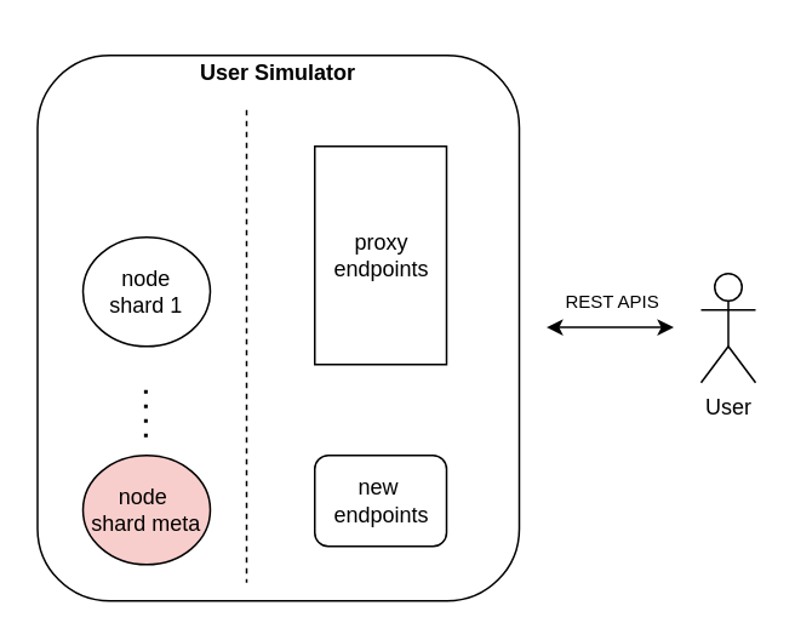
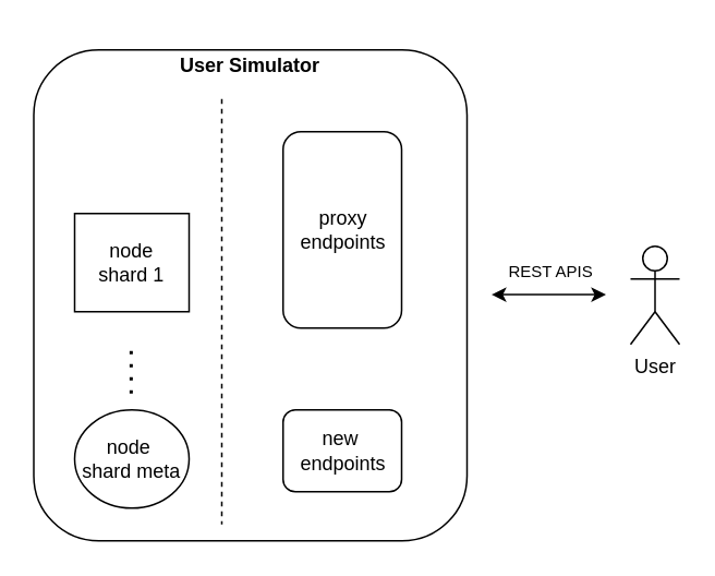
  <mxCell id="0" />
  <mxCell id="1" parent="0" />
  <mxCell id="2" value="" style="rounded=1;whiteSpace=wrap;html=1;" vertex="1" parent="1"><mxGeometry x="20" y="30" width="265" height="300" as="geometry" /></mxCell>
  <mxCell id="3" value="User Simulator" style="text;html=1;align=center;verticalAlign=middle;whiteSpace=wrap;rounded=0;strokeWidth=1;fontSize=12;fontStyle=1" vertex="1" parent="1"><mxGeometry x="105" y="20" width="95" height="40" as="geometry" /></mxCell>
- <mxCell id="4" value="node&lt;br&gt;shard 1" style="ellipse;whiteSpace=wrap;html=1;" vertex="1" parent="1"><mxGeometry x="45" y="130" width="70" height="60" as="geometry" /></mxCell>
- <mxCell id="5" value="node&amp;nbsp;&lt;br&gt;shard meta" style="ellipse;whiteSpace=wrap;html=1;fillColor=#f8cecc;" vertex="1" parent="1"><mxGeometry x="45" y="250" width="70" height="60" as="geometry" /></mxCell>
+ <mxCell id="4" value="node&lt;br&gt;shard 1" style="whiteSpace=wrap;html=1;rounded=0;" vertex="1" parent="1"><mxGeometry x="45" y="130" width="70" height="60" as="geometry" /></mxCell>
+ <mxCell id="5" value="node&amp;nbsp;&lt;br&gt;shard meta" style="ellipse;whiteSpace=wrap;html=1;" vertex="1" parent="1"><mxGeometry x="45" y="250" width="70" height="60" as="geometry" /></mxCell>
  <mxCell id="6" value="" style="endArrow=none;dashed=1;html=1;rounded=0;" edge="1" parent="1"><mxGeometry width="50" height="50" relative="1" as="geometry"><mxPoint x="135" y="60" as="sourcePoint" /><mxPoint x="135" y="320" as="targetPoint" /><Array as="points"><mxPoint x="135" y="60" /></Array></mxGeometry></mxCell>
- <mxCell id="7" value="proxy endpoints" style="whiteSpace=wrap;html=1;rounded=0;" vertex="1" parent="1"><mxGeometry x="172.5" y="80" width="72.5" height="120" as="geometry" /></mxCell>
+ <mxCell id="7" value="proxy endpoints" style="rounded=1;whiteSpace=wrap;html=1;" vertex="1" parent="1"><mxGeometry x="172.5" y="80" width="72.5" height="120" as="geometry" /></mxCell>
  <mxCell id="8" value="new&amp;nbsp;&lt;br&gt;endpoints" style="rounded=1;whiteSpace=wrap;html=1;" vertex="1" parent="1"><mxGeometry x="172.5" y="250" width="72.5" height="50" as="geometry" /></mxCell>
  <mxCell id="9" value="" style="endArrow=none;dashed=1;html=1;dashPattern=1 3;strokeWidth=2;rounded=0;" edge="1" parent="1"><mxGeometry width="50" height="50" relative="1" as="geometry"><mxPoint x="79.58" y="240" as="sourcePoint" /><mxPoint x="79.58" y="210" as="targetPoint" /></mxGeometry></mxCell>
  <mxCell id="10" value="User" style="shape=umlActor;verticalLabelPosition=bottom;verticalAlign=top;html=1;outlineConnect=0;" vertex="1" parent="1"><mxGeometry x="385" y="150" width="30" height="60" as="geometry" /></mxCell>
  <mxCell id="11" value="" style="endArrow=classic;startArrow=classic;html=1;rounded=0;" edge="1" parent="1"><mxGeometry width="50" height="50" relative="1" as="geometry"><mxPoint x="300" y="179.58" as="sourcePoint" /><mxPoint x="370" y="179.58" as="targetPoint" /></mxGeometry></mxCell>
  <mxCell id="12" value="REST APIS" style="text;html=1;align=center;verticalAlign=middle;resizable=0;points=[];autosize=1;strokeColor=none;fillColor=none;fontSize=10;" vertex="1" parent="1"><mxGeometry x="296" y="150" width="80" height="30" as="geometry" /></mxCell>
